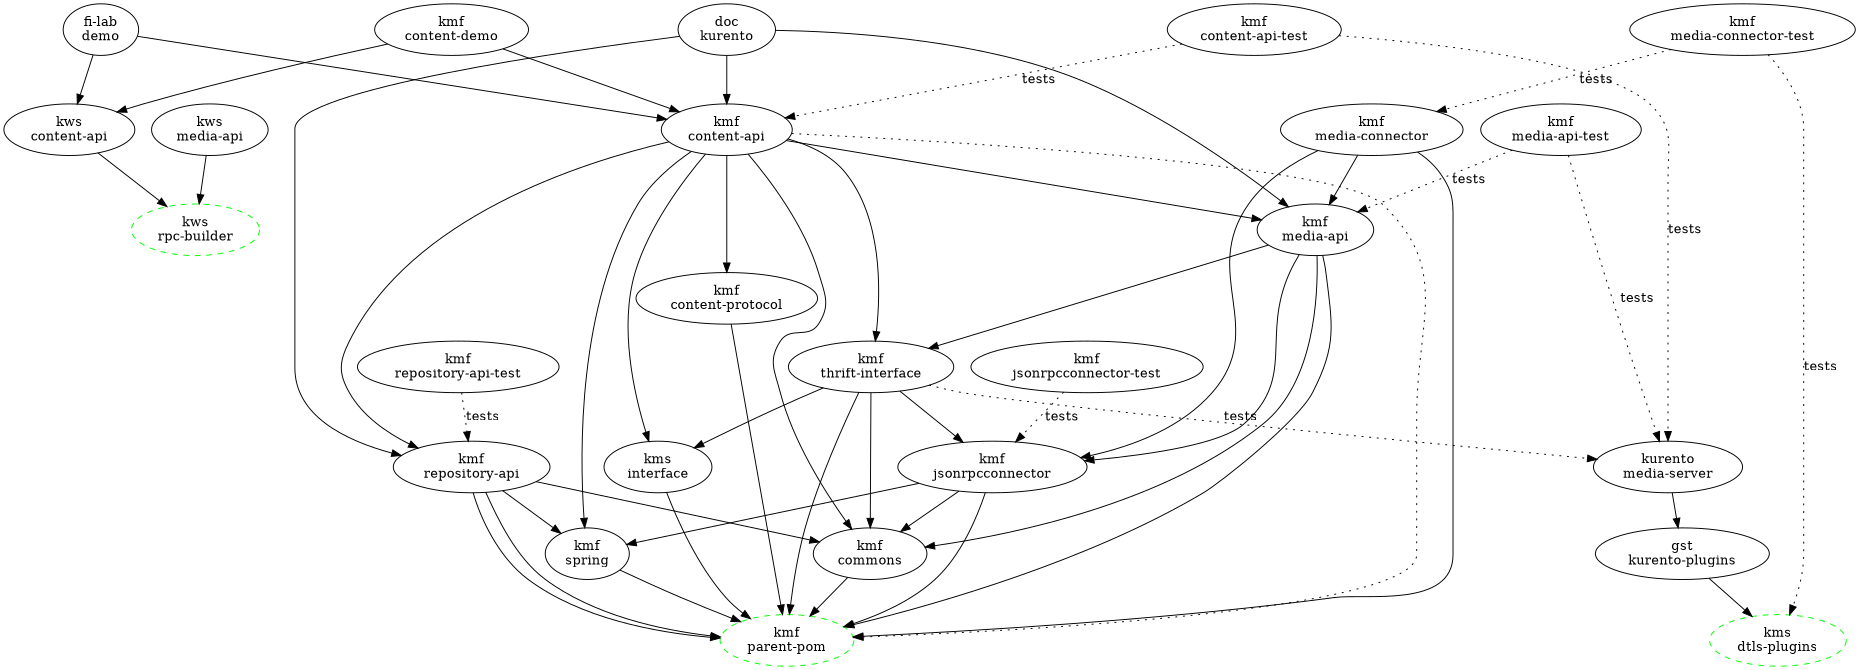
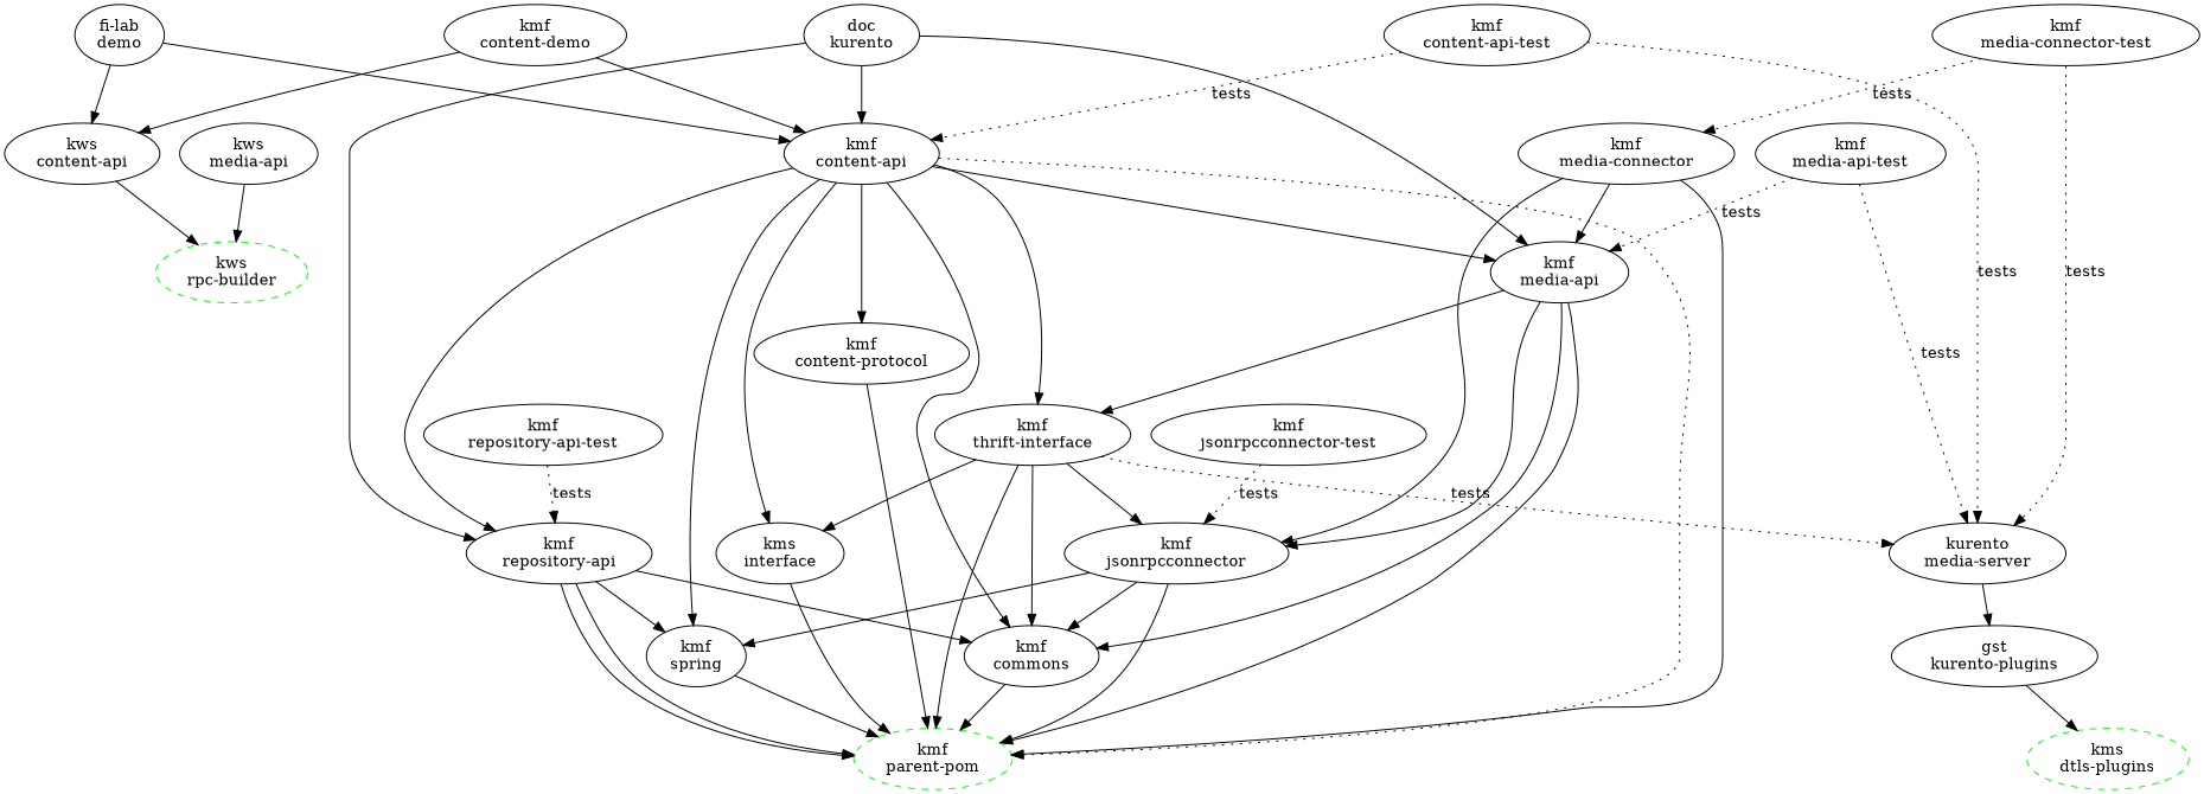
  digraph {
    splines=spline
    "kms\ndtls-plugins" [color=green style=dashed]
    "gst\nkurento-plugins"
    "kws\nrpc-builder" [color=green style=dashed]
    "kws\ncontent-api"
    "kws\nmedia-api"
    "kmf\nparent-pom" [color=green style=dashed]
    "kmf\ncommons"
    "kmf\nspring"
    "kms\ninterface"
    "kmf\ncontent-protocol"
    "kmf\nrepository-api"
    "kmf\njsonrpcconnector"
    "kmf\nthrift-interface"
    "kurento\nmedia-server"
    "kmf\nmedia-api"
    "kmf\ncontent-api"
    "kmf\nmedia-connector"
    "kmf\ncontent-demo"
    "fi-lab\ndemo"
    "kmf\nrepository-api-test"
    "doc\nkurento"
    "kmf\njsonrpcconnector-test"
    "kmf\nmedia-api-test"
    "kmf\ncontent-api-test"
    "kmf\nmedia-connector-test"
    "gst\nkurento-plugins" -> "kms\ndtls-plugins"
    "kws\ncontent-api" -> "kws\nrpc-builder"
    "kws\nmedia-api" -> "kws\nrpc-builder"
    "kmf\ncommons" -> "kmf\nparent-pom"
    "kmf\nspring" -> "kmf\nparent-pom"
    "kms\ninterface" -> "kmf\nparent-pom"
    "kmf\ncontent-protocol" -> "kmf\nparent-pom"
    "kmf\nrepository-api" -> "kmf\nparent-pom"
    "kmf\nrepository-api" -> "kmf\nparent-pom"
    "kmf\nrepository-api" -> "kmf\ncommons"
    "kmf\nrepository-api" -> "kmf\nspring"
    "kmf\njsonrpcconnector" -> "kmf\nparent-pom"
    "kmf\njsonrpcconnector" -> "kmf\ncommons"
    "kmf\njsonrpcconnector" -> "kmf\nspring"
    "kmf\nthrift-interface" -> "kmf\nparent-pom"
    "kmf\nthrift-interface" -> "kmf\ncommons"
    "kmf\nthrift-interface" -> "kms\ninterface"
    "kmf\nthrift-interface" -> "kmf\njsonrpcconnector"
    "kmf\nthrift-interface" -> "kurento\nmedia-server" [label=tests style=dotted]
    "kurento\nmedia-server" -> "gst\nkurento-plugins"
    "kmf\nmedia-api" -> "kmf\nparent-pom"
    "kmf\nmedia-api" -> "kmf\ncommons"
    "kmf\nmedia-api" -> "kmf\njsonrpcconnector"
    "kmf\nmedia-api" -> "kmf\nthrift-interface"
    "kmf\ncontent-api" -> "kmf\nparent-pom" [style=dotted]
    "kmf\ncontent-api" -> "kmf\ncommons"
    "kmf\ncontent-api" -> "kmf\nspring"
    "kmf\ncontent-api" -> "kms\ninterface"
    "kmf\ncontent-api" -> "kmf\ncontent-protocol"
    "kmf\ncontent-api" -> "kmf\nrepository-api"
    "kmf\ncontent-api" -> "kmf\nthrift-interface"
    "kmf\ncontent-api" -> "kmf\nmedia-api"
    "kmf\nmedia-connector" -> "kmf\nparent-pom"
    "kmf\nmedia-connector" -> "kmf\njsonrpcconnector"
    "kmf\nmedia-connector" -> "kmf\nmedia-api"
    "kmf\ncontent-demo" -> "kws\ncontent-api"
    "kmf\ncontent-demo" -> "kmf\ncontent-api"
    "fi-lab\ndemo" -> "kws\ncontent-api"
    "fi-lab\ndemo" -> "kmf\ncontent-api"
    "kmf\nrepository-api-test" -> "kmf\nrepository-api" [label=tests style=dotted]
    "doc\nkurento" -> "kmf\nrepository-api"
    "doc\nkurento" -> "kmf\nmedia-api"
    "doc\nkurento" -> "kmf\ncontent-api"
    "kmf\njsonrpcconnector-test" -> "kmf\njsonrpcconnector" [label=tests style=dotted]
    "kmf\nmedia-api-test" -> "kurento\nmedia-server" [label=tests style=dotted]
    "kmf\nmedia-api-test" -> "kmf\nmedia-api" [label=tests style=dotted]
    "kmf\ncontent-api-test" -> "kurento\nmedia-server" [label=tests style=dotted]
    "kmf\ncontent-api-test" -> "kmf\ncontent-api" [label=tests style=dotted]
-   "kmf\nmedia-connector-test" -> "kms\ndtls-plugins" [label=tests style=dotted]
+   "kmf\nmedia-connector-test" -> "kurento\nmedia-server" [label=tests style=dotted]
    "kmf\nmedia-connector-test" -> "kmf\nmedia-connector" [label=tests style=dotted]
  }
